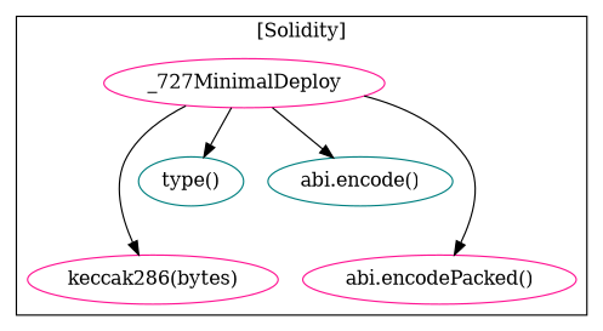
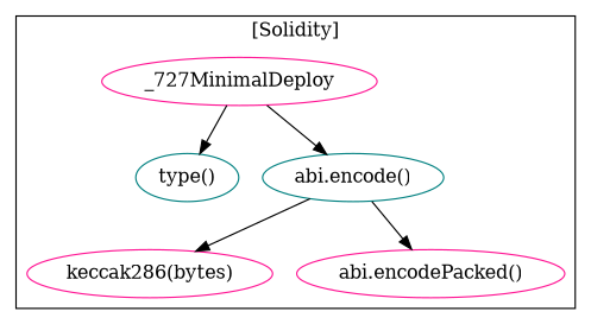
  strict digraph {
    node [color=deeppink]
    n1 [label=_727MinimalDeploy]
    n2 [label="keccak286(bytes)"]
    "type()" [color=teal]
    "abi.encode()" [color=teal]
    "abi.encodePacked()"
    subgraph cluster_1 {
      label="[Solidity]"
      n1
      n2
      "type()"
      "abi.encode()"
      "abi.encodePacked()"
    }
    subgraph cluster_2 {
      label=ERC721MinimalDeployer
    }
-   n1 -> n2
+   "abi.encode()" -> n2
    n1 -> "type()"
    n1 -> "abi.encode()"
-   n1 -> "abi.encodePacked()"
+   "abi.encode()" -> "abi.encodePacked()"
  }
